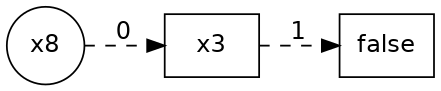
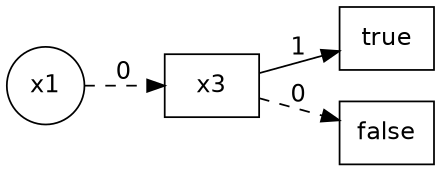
  digraph {
    fontname="DejaVu Sans"
    fontsize=12
    rankdir=LR
    node [fontname="DejaVu Sans" shape=box]
    edge [fontname="DejaVu Sans" style=dashed]
-   n1 [label=x8 shape=circle]
+   n1 [label=x1 shape=circle]
    n2 [label=x3]
+   n3 [label=true]
    n4 [label=false]
    n1 -> n2 [label=0]
-   n2 -> n4 [label=1]
+   n2 -> n3 [label=1 style=solid]
+   n2 -> n4 [label=0]
  }
